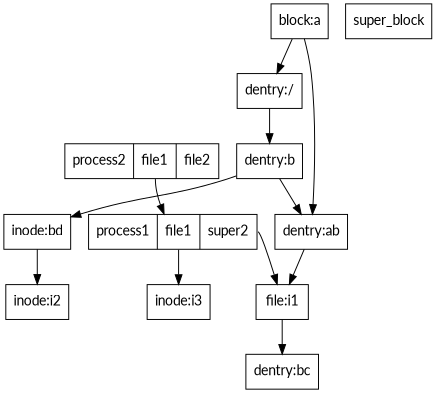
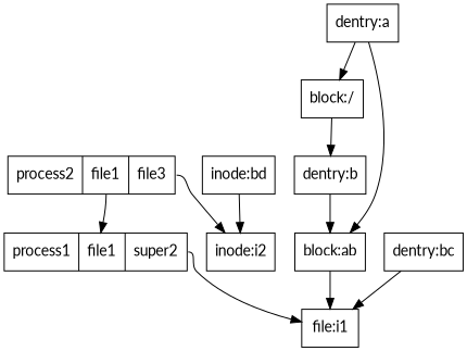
  digraph {
    fontname=Lato
    rankdir=TB
    node [fontname=Lato shape=box]
    edge [fontname=Lato]
-   "dentry:/"
+   "dentry:/" [label="block:/"]
    "dentry:b"
-   "dentry:a" [label="block:a"]
-   "dentry:ab"
+   "dentry:a"
+   "dentry:ab" [label="block:ab"]
    n5 [label="inode:bd"]
    n6 [label="file:i1"]
    "dentry:bc"
    "inode:i2"
-   super_block
    n10 [label="process1 |<p1f1> file1| <p1f2> super2" shape=record]
-   "inode:i3"
-   n12 [label="process2 |<p2f1> file1| <p2f2> file2" shape=record]
+   n12 [label="process2 |<p2f1> file1| <p2f2> file3" shape=record]
    "dentry:/" -> "dentry:b"
    "dentry:b" -> "dentry:ab"
-   "dentry:b" -> n5
    "dentry:a" -> "dentry:/"
    "dentry:a" -> "dentry:ab"
    "dentry:ab" -> n6
    n5 -> "inode:i2"
-   n6 -> "dentry:bc"
+   "dentry:bc" -> n6
    n10 -> n6 [tailport=p1f2]
-   n10 -> "inode:i3" [tailport=p1f1]
+   n12 -> "inode:i2" [tailport=p2f2]
    n12 -> n10 [tailport=p2f1]
  }
